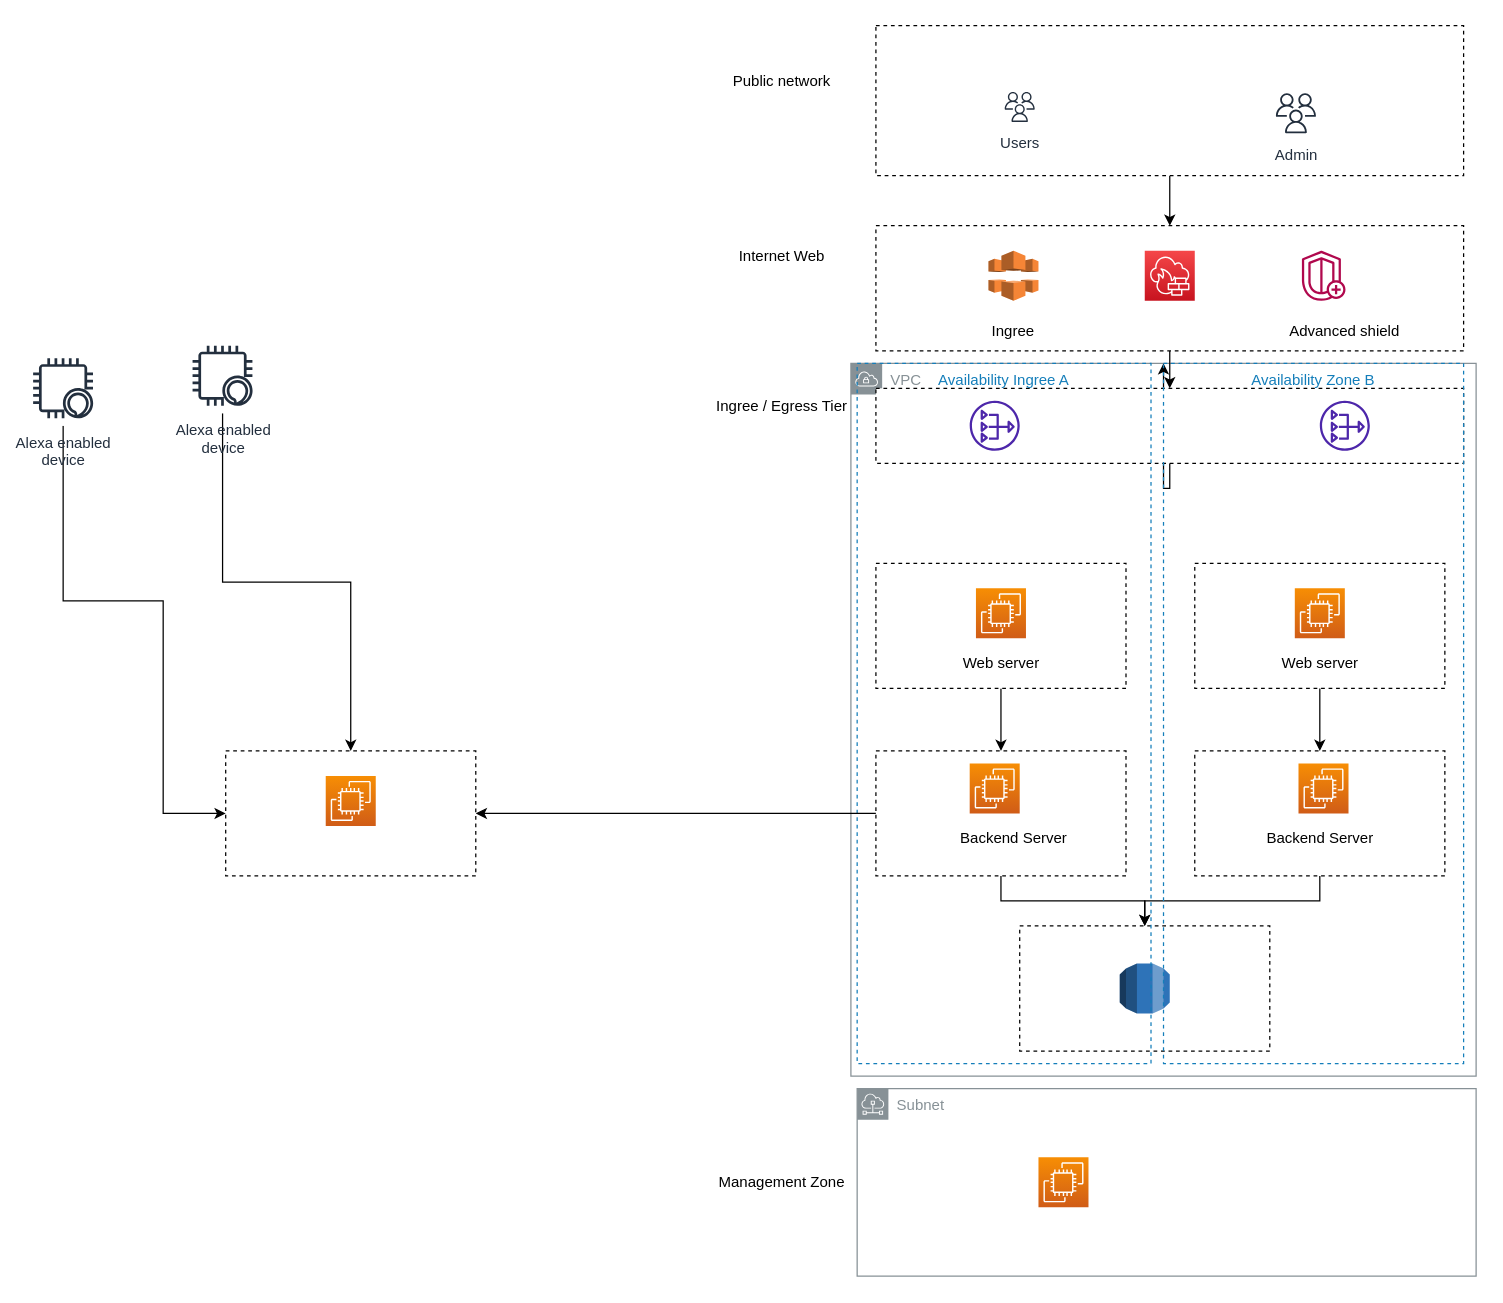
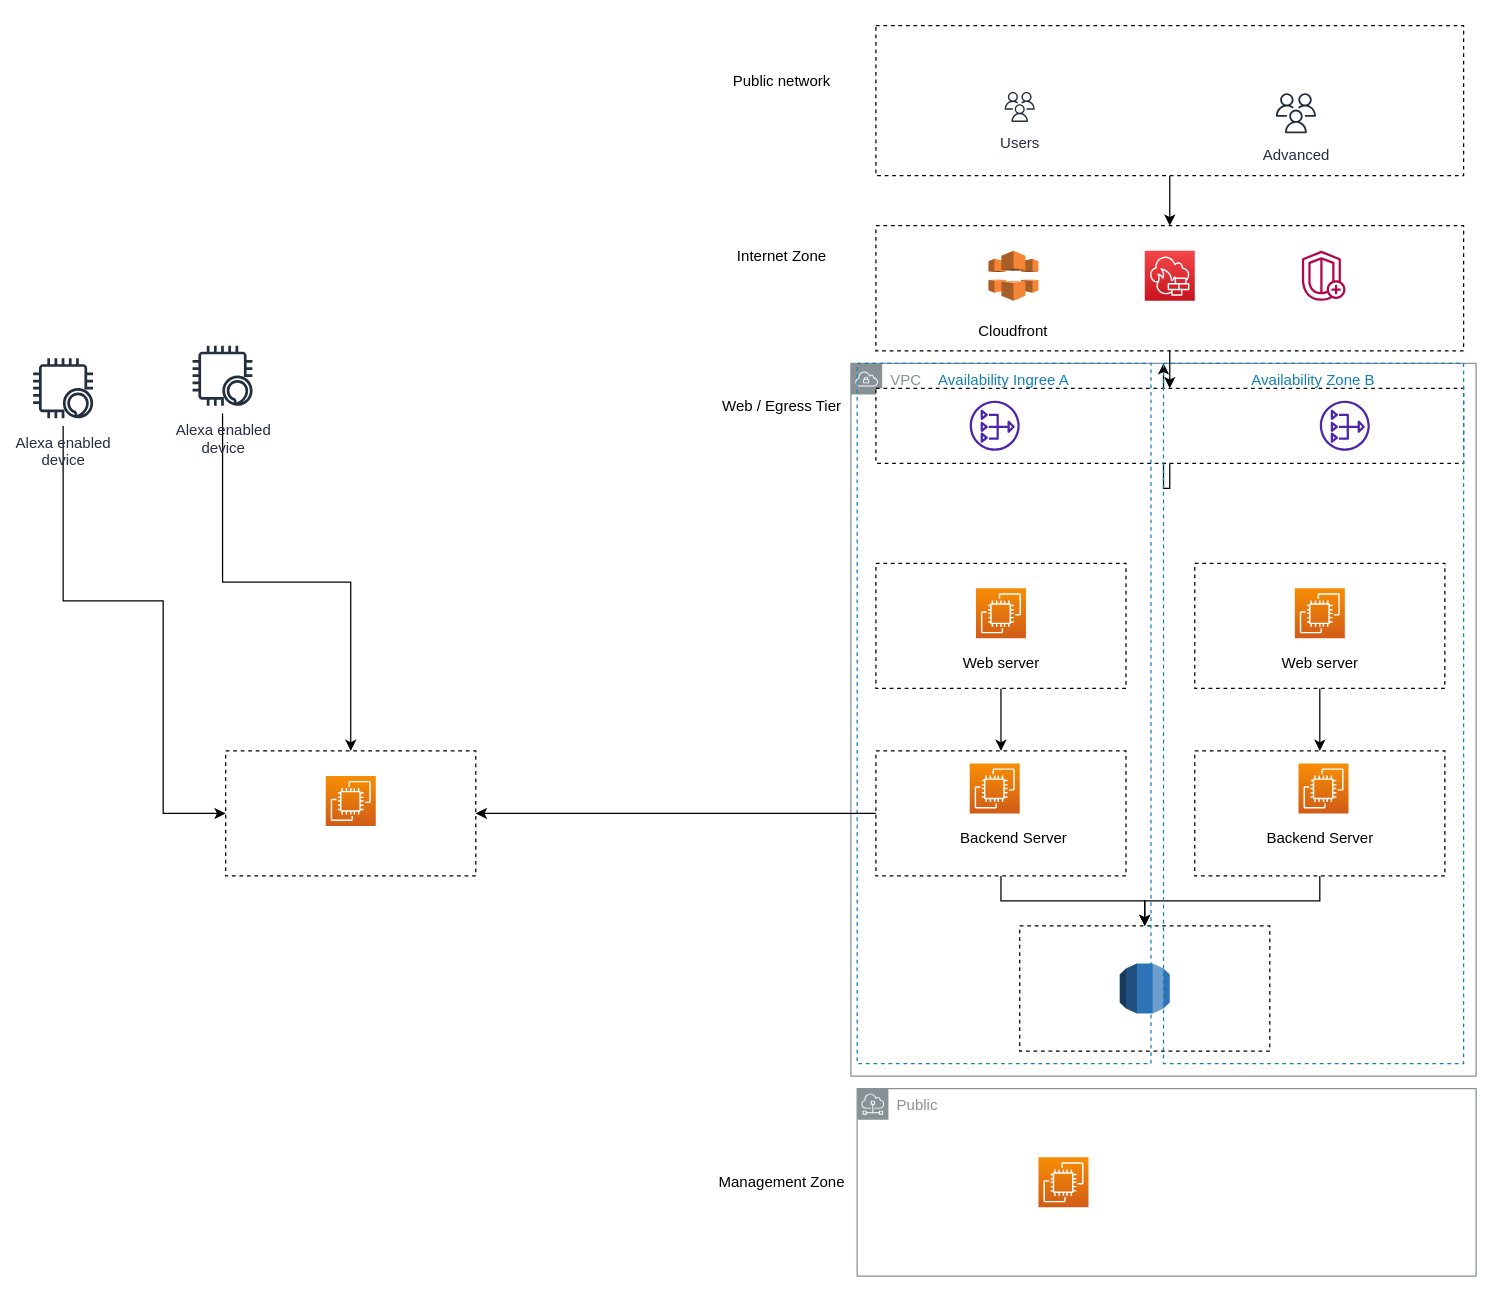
  <mxCell id="0" />
  <mxCell id="1" parent="0" />
  <mxCell id="2" value="VPC" style="sketch=0;outlineConnect=0;gradientColor=none;html=1;whiteSpace=wrap;fontSize=12;fontStyle=0;shape=mxgraph.aws4.group;grIcon=mxgraph.aws4.group_vpc;strokeColor=#879196;fillColor=none;verticalAlign=top;align=left;spacingLeft=30;fontColor=#879196;dashed=0;" vertex="1" parent="1"><mxGeometry x="680" y="290" width="500" height="570" as="geometry" /></mxCell>
  <mxCell id="3" style="edgeStyle=orthogonalEdgeStyle;rounded=0;orthogonalLoop=1;jettySize=auto;html=1;" edge="1" parent="1" source="4" target="2"><mxGeometry relative="1" as="geometry" /></mxCell>
  <mxCell id="4" value="" style="rounded=0;whiteSpace=wrap;html=1;dashed=1;" vertex="1" parent="1"><mxGeometry x="700" y="310" width="470" height="60" as="geometry" /></mxCell>
  <mxCell id="5" value="" style="edgeStyle=orthogonalEdgeStyle;rounded=0;orthogonalLoop=1;jettySize=auto;html=1;entryX=0.5;entryY=0;entryDx=0;entryDy=0;" edge="1" parent="1" source="6" target="10"><mxGeometry relative="1" as="geometry" /></mxCell>
  <mxCell id="6" value="" style="rounded=0;whiteSpace=wrap;html=1;dashed=1;" vertex="1" parent="1"><mxGeometry x="700" y="20" width="470" height="120" as="geometry" /></mxCell>
  <mxCell id="7" value="Users" style="sketch=0;outlineConnect=0;fontColor=#232F3E;gradientColor=none;strokeColor=#232F3E;fillColor=#ffffff;dashed=0;verticalLabelPosition=bottom;verticalAlign=top;align=center;html=1;fontSize=12;fontStyle=0;aspect=fixed;shape=mxgraph.aws4.resourceIcon;resIcon=mxgraph.aws4.users;" vertex="1" parent="1"><mxGeometry x="790" y="70" width="50" height="30" as="geometry" /></mxCell>
- <mxCell id="8" value="Admin" style="sketch=0;outlineConnect=0;fontColor=#232F3E;gradientColor=none;strokeColor=#232F3E;fillColor=#ffffff;dashed=0;verticalLabelPosition=bottom;verticalAlign=top;align=center;html=1;fontSize=12;fontStyle=0;aspect=fixed;shape=mxgraph.aws4.resourceIcon;resIcon=mxgraph.aws4.users;" vertex="1" parent="1"><mxGeometry x="1015.9" y="70" width="40" height="40" as="geometry" /></mxCell>
+ <mxCell id="8" value="Advanced" style="sketch=0;outlineConnect=0;fontColor=#232F3E;gradientColor=none;strokeColor=#232F3E;fillColor=#ffffff;dashed=0;verticalLabelPosition=bottom;verticalAlign=top;align=center;html=1;fontSize=12;fontStyle=0;aspect=fixed;shape=mxgraph.aws4.resourceIcon;resIcon=mxgraph.aws4.users;" vertex="1" parent="1"><mxGeometry x="1015.9" y="70" width="40" height="40" as="geometry" /></mxCell>
  <mxCell id="9" style="edgeStyle=orthogonalEdgeStyle;rounded=0;orthogonalLoop=1;jettySize=auto;html=1;entryX=0.5;entryY=0;entryDx=0;entryDy=0;" edge="1" parent="1" source="10" target="4"><mxGeometry relative="1" as="geometry" /></mxCell>
  <mxCell id="10" value="" style="rounded=0;whiteSpace=wrap;html=1;dashed=1;" vertex="1" parent="1"><mxGeometry x="700" y="180" width="470" height="100" as="geometry" /></mxCell>
- <mxCell id="11" value="Internet Web" style="text;html=1;strokeColor=none;fillColor=none;align=center;verticalAlign=middle;whiteSpace=wrap;rounded=0;" vertex="1" parent="1"><mxGeometry x="540" y="190" width="170" height="30" as="geometry" /></mxCell>
+ <mxCell id="11" value="Internet Zone" style="text;html=1;strokeColor=none;fillColor=none;align=center;verticalAlign=middle;whiteSpace=wrap;rounded=0;" vertex="1" parent="1"><mxGeometry x="540" y="190" width="170" height="30" as="geometry" /></mxCell>
  <mxCell id="12" value="" style="outlineConnect=0;dashed=0;verticalLabelPosition=bottom;verticalAlign=top;align=center;html=1;shape=mxgraph.aws3.cloudfront;fillColor=#F58536;gradientColor=none;" vertex="1" parent="1"><mxGeometry x="790" y="200" width="40" height="40" as="geometry" /></mxCell>
  <mxCell id="13" value="" style="sketch=0;points=[[0,0,0],[0.25,0,0],[0.5,0,0],[0.75,0,0],[1,0,0],[0,1,0],[0.25,1,0],[0.5,1,0],[0.75,1,0],[1,1,0],[0,0.25,0],[0,0.5,0],[0,0.75,0],[1,0.25,0],[1,0.5,0],[1,0.75,0]];outlineConnect=0;fontColor=#232F3E;gradientColor=#F54749;gradientDirection=north;fillColor=#C7131F;strokeColor=#ffffff;dashed=0;verticalLabelPosition=bottom;verticalAlign=top;align=center;html=1;fontSize=12;fontStyle=0;aspect=fixed;shape=mxgraph.aws4.resourceIcon;resIcon=mxgraph.aws4.network_firewall;" vertex="1" parent="1"><mxGeometry x="915" y="200" width="40" height="40" as="geometry" /></mxCell>
  <mxCell id="14" value="" style="sketch=0;outlineConnect=0;fontColor=#232F3E;gradientColor=none;fillColor=#B0084D;strokeColor=none;dashed=0;verticalLabelPosition=bottom;verticalAlign=top;align=center;html=1;fontSize=12;fontStyle=0;aspect=fixed;pointerEvents=1;shape=mxgraph.aws4.shield_shield_advanced;" vertex="1" parent="1"><mxGeometry x="1040" y="200" width="35.9" height="40" as="geometry" /></mxCell>
- <mxCell id="15" value="Ingree" style="text;html=1;strokeColor=none;fillColor=none;align=center;verticalAlign=middle;whiteSpace=wrap;rounded=0;" vertex="1" parent="1"><mxGeometry x="780" y="250" width="60" height="30" as="geometry" /></mxCell>
- <mxCell id="16" value="Advanced shield" style="text;html=1;strokeColor=none;fillColor=none;align=center;verticalAlign=middle;whiteSpace=wrap;rounded=0;" vertex="1" parent="1"><mxGeometry x="1010" y="250" width="130" height="30" as="geometry" /></mxCell>
+ <mxCell id="15" value="Cloudfront" style="text;html=1;strokeColor=none;fillColor=none;align=center;verticalAlign=middle;whiteSpace=wrap;rounded=0;" vertex="1" parent="1"><mxGeometry x="780" y="250" width="60" height="30" as="geometry" /></mxCell>
  <mxCell id="17" value="" style="sketch=0;outlineConnect=0;fontColor=#232F3E;gradientColor=none;fillColor=#4D27AA;strokeColor=none;dashed=0;verticalLabelPosition=bottom;verticalAlign=top;align=center;html=1;fontSize=12;fontStyle=0;aspect=fixed;pointerEvents=1;shape=mxgraph.aws4.nat_gateway;" vertex="1" parent="1"><mxGeometry x="1055" y="320" width="40" height="40" as="geometry" /></mxCell>
  <mxCell id="18" style="edgeStyle=orthogonalEdgeStyle;rounded=0;orthogonalLoop=1;jettySize=auto;html=1;entryX=0.5;entryY=0;entryDx=0;entryDy=0;" edge="1" parent="1" source="19" target="38"><mxGeometry relative="1" as="geometry" /></mxCell>
  <mxCell id="19" value="" style="rounded=0;whiteSpace=wrap;html=1;dashed=1;" vertex="1" parent="1"><mxGeometry x="700" y="450" width="200" height="100" as="geometry" /></mxCell>
  <mxCell id="20" value="" style="sketch=0;points=[[0,0,0],[0.25,0,0],[0.5,0,0],[0.75,0,0],[1,0,0],[0,1,0],[0.25,1,0],[0.5,1,0],[0.75,1,0],[1,1,0],[0,0.25,0],[0,0.5,0],[0,0.75,0],[1,0.25,0],[1,0.5,0],[1,0.75,0]];outlineConnect=0;fontColor=#232F3E;gradientColor=#F78E04;gradientDirection=north;fillColor=#D05C17;strokeColor=#ffffff;dashed=0;verticalLabelPosition=bottom;verticalAlign=top;align=center;html=1;fontSize=12;fontStyle=0;aspect=fixed;shape=mxgraph.aws4.resourceIcon;resIcon=mxgraph.aws4.ec2;" vertex="1" parent="1"><mxGeometry x="780" y="470" width="40" height="40" as="geometry" /></mxCell>
  <mxCell id="21" value="" style="rounded=0;whiteSpace=wrap;html=1;dashed=1;" vertex="1" parent="1"><mxGeometry x="815" y="740" width="200" height="100" as="geometry" /></mxCell>
  <mxCell id="22" value="" style="outlineConnect=0;dashed=0;verticalLabelPosition=bottom;verticalAlign=top;align=center;html=1;shape=mxgraph.aws3.rds;fillColor=#2E73B8;gradientColor=none;" vertex="1" parent="1"><mxGeometry x="895" y="770" width="40" height="40" as="geometry" /></mxCell>
  <mxCell id="23" style="edgeStyle=orthogonalEdgeStyle;rounded=0;orthogonalLoop=1;jettySize=auto;html=1;entryX=0.5;entryY=0;entryDx=0;entryDy=0;" edge="1" parent="1" source="24" target="21"><mxGeometry relative="1" as="geometry" /></mxCell>
  <mxCell id="24" value="" style="rounded=0;whiteSpace=wrap;html=1;dashed=1;" vertex="1" parent="1"><mxGeometry x="955" y="600" width="200" height="100" as="geometry" /></mxCell>
  <mxCell id="25" value="" style="sketch=0;points=[[0,0,0],[0.25,0,0],[0.5,0,0],[0.75,0,0],[1,0,0],[0,1,0],[0.25,1,0],[0.5,1,0],[0.75,1,0],[1,1,0],[0,0.25,0],[0,0.5,0],[0,0.75,0],[1,0.25,0],[1,0.5,0],[1,0.75,0]];outlineConnect=0;fontColor=#232F3E;gradientColor=#F78E04;gradientDirection=north;fillColor=#D05C17;strokeColor=#ffffff;dashed=0;verticalLabelPosition=bottom;verticalAlign=top;align=center;html=1;fontSize=12;fontStyle=0;aspect=fixed;shape=mxgraph.aws4.resourceIcon;resIcon=mxgraph.aws4.ec2;" vertex="1" parent="1"><mxGeometry x="1037.95" y="610" width="40" height="40" as="geometry" /></mxCell>
  <mxCell id="26" value="" style="rounded=0;whiteSpace=wrap;html=1;dashed=1;" vertex="1" parent="1"><mxGeometry x="955" y="450" width="200" height="100" as="geometry" /></mxCell>
  <mxCell id="27" value="" style="sketch=0;points=[[0,0,0],[0.25,0,0],[0.5,0,0],[0.75,0,0],[1,0,0],[0,1,0],[0.25,1,0],[0.5,1,0],[0.75,1,0],[1,1,0],[0,0.25,0],[0,0.5,0],[0,0.75,0],[1,0.25,0],[1,0.5,0],[1,0.75,0]];outlineConnect=0;fontColor=#232F3E;gradientColor=#F78E04;gradientDirection=north;fillColor=#D05C17;strokeColor=#ffffff;dashed=0;verticalLabelPosition=bottom;verticalAlign=top;align=center;html=1;fontSize=12;fontStyle=0;aspect=fixed;shape=mxgraph.aws4.resourceIcon;resIcon=mxgraph.aws4.ec2;" vertex="1" parent="1"><mxGeometry x="1035" y="470" width="40" height="40" as="geometry" /></mxCell>
  <mxCell id="28" value="Public network" style="text;html=1;strokeColor=none;fillColor=none;align=center;verticalAlign=middle;whiteSpace=wrap;rounded=0;" vertex="1" parent="1"><mxGeometry x="540" y="50" width="170" height="30" as="geometry" /></mxCell>
- <mxCell id="29" value="Ingree / Egress Tier" style="text;html=1;strokeColor=none;fillColor=none;align=center;verticalAlign=middle;whiteSpace=wrap;rounded=0;" vertex="1" parent="1"><mxGeometry x="540" y="310" width="170" height="30" as="geometry" /></mxCell>
+ <mxCell id="29" value="Web / Egress Tier" style="text;html=1;strokeColor=none;fillColor=none;align=center;verticalAlign=middle;whiteSpace=wrap;rounded=0;" vertex="1" parent="1"><mxGeometry x="540" y="310" width="170" height="30" as="geometry" /></mxCell>
  <mxCell id="30" value="Web server" style="text;html=1;strokeColor=none;fillColor=none;align=center;verticalAlign=middle;whiteSpace=wrap;rounded=0;" vertex="1" parent="1"><mxGeometry x="727.5" y="520" width="145" height="20" as="geometry" /></mxCell>
  <mxCell id="31" style="edgeStyle=orthogonalEdgeStyle;rounded=0;orthogonalLoop=1;jettySize=auto;html=1;entryX=0.5;entryY=0;entryDx=0;entryDy=0;exitX=0.5;exitY=1;exitDx=0;exitDy=0;" edge="1" parent="1" source="26" target="24"><mxGeometry relative="1" as="geometry" /></mxCell>
  <mxCell id="32" value="Web server" style="text;html=1;strokeColor=none;fillColor=none;align=center;verticalAlign=middle;whiteSpace=wrap;rounded=0;" vertex="1" parent="1"><mxGeometry x="982.5" y="520" width="145" height="20" as="geometry" /></mxCell>
  <mxCell id="33" value="Backend Server" style="text;html=1;strokeColor=none;fillColor=none;align=center;verticalAlign=middle;whiteSpace=wrap;rounded=0;" vertex="1" parent="1"><mxGeometry x="982.5" y="660" width="145" height="20" as="geometry" /></mxCell>
  <mxCell id="34" value="Availability Ingree A" style="fillColor=none;strokeColor=#147EBA;dashed=1;verticalAlign=top;fontStyle=0;fontColor=#147EBA;whiteSpace=wrap;html=1;" vertex="1" parent="1"><mxGeometry x="685" y="290" width="235" height="560" as="geometry" /></mxCell>
  <mxCell id="35" value="Availability Zone B" style="fillColor=none;strokeColor=#147EBA;dashed=1;verticalAlign=top;fontStyle=0;fontColor=#147EBA;whiteSpace=wrap;html=1;" vertex="1" parent="1"><mxGeometry x="930" y="290" width="240" height="560" as="geometry" /></mxCell>
  <mxCell id="36" style="edgeStyle=orthogonalEdgeStyle;rounded=0;orthogonalLoop=1;jettySize=auto;html=1;entryX=0.5;entryY=0;entryDx=0;entryDy=0;" edge="1" parent="1" source="38" target="21"><mxGeometry relative="1" as="geometry" /></mxCell>
  <mxCell id="37" style="edgeStyle=orthogonalEdgeStyle;rounded=0;orthogonalLoop=1;jettySize=auto;html=1;" edge="1" parent="1" source="38" target="45"><mxGeometry relative="1" as="geometry" /></mxCell>
  <mxCell id="38" value="" style="rounded=0;whiteSpace=wrap;html=1;dashed=1;" vertex="1" parent="1"><mxGeometry x="700" y="600" width="200" height="100" as="geometry" /></mxCell>
  <mxCell id="39" value="" style="sketch=0;points=[[0,0,0],[0.25,0,0],[0.5,0,0],[0.75,0,0],[1,0,0],[0,1,0],[0.25,1,0],[0.5,1,0],[0.75,1,0],[1,1,0],[0,0.25,0],[0,0.5,0],[0,0.75,0],[1,0.25,0],[1,0.5,0],[1,0.75,0]];outlineConnect=0;fontColor=#232F3E;gradientColor=#F78E04;gradientDirection=north;fillColor=#D05C17;strokeColor=#ffffff;dashed=0;verticalLabelPosition=bottom;verticalAlign=top;align=center;html=1;fontSize=12;fontStyle=0;aspect=fixed;shape=mxgraph.aws4.resourceIcon;resIcon=mxgraph.aws4.ec2;" vertex="1" parent="1"><mxGeometry x="830" y="925" width="40" height="40" as="geometry" /></mxCell>
  <mxCell id="40" value="Backend Server" style="text;html=1;strokeColor=none;fillColor=none;align=center;verticalAlign=middle;whiteSpace=wrap;rounded=0;" vertex="1" parent="1"><mxGeometry x="737.5" y="660" width="145" height="20" as="geometry" /></mxCell>
  <mxCell id="41" value="" style="sketch=0;outlineConnect=0;fontColor=#232F3E;gradientColor=none;fillColor=#4D27AA;strokeColor=none;dashed=0;verticalLabelPosition=bottom;verticalAlign=top;align=center;html=1;fontSize=12;fontStyle=0;aspect=fixed;pointerEvents=1;shape=mxgraph.aws4.nat_gateway;" vertex="1" parent="1"><mxGeometry x="775" y="320" width="40" height="40" as="geometry" /></mxCell>
- <mxCell id="42" value="Subnet" style="sketch=0;outlineConnect=0;gradientColor=none;html=1;whiteSpace=wrap;fontSize=12;fontStyle=0;shape=mxgraph.aws4.group;grIcon=mxgraph.aws4.group_subnet;strokeColor=#879196;fillColor=none;verticalAlign=top;align=left;spacingLeft=30;fontColor=#879196;dashed=0;" vertex="1" parent="1"><mxGeometry x="685" y="870" width="495" height="150" as="geometry" /></mxCell>
+ <mxCell id="42" value="Public" style="sketch=0;outlineConnect=0;gradientColor=none;html=1;whiteSpace=wrap;fontSize=12;fontStyle=0;shape=mxgraph.aws4.group;grIcon=mxgraph.aws4.group_subnet;strokeColor=#879196;fillColor=none;verticalAlign=top;align=left;spacingLeft=30;fontColor=#879196;dashed=0;" vertex="1" parent="1"><mxGeometry x="685" y="870" width="495" height="150" as="geometry" /></mxCell>
  <mxCell id="43" value="Management Zone" style="text;html=1;strokeColor=none;fillColor=none;align=center;verticalAlign=middle;whiteSpace=wrap;rounded=0;" vertex="1" parent="1"><mxGeometry x="540" y="930" width="170" height="30" as="geometry" /></mxCell>
  <mxCell id="44" value="" style="sketch=0;points=[[0,0,0],[0.25,0,0],[0.5,0,0],[0.75,0,0],[1,0,0],[0,1,0],[0.25,1,0],[0.5,1,0],[0.75,1,0],[1,1,0],[0,0.25,0],[0,0.5,0],[0,0.75,0],[1,0.25,0],[1,0.5,0],[1,0.75,0]];outlineConnect=0;fontColor=#232F3E;gradientColor=#F78E04;gradientDirection=north;fillColor=#D05C17;strokeColor=#ffffff;dashed=0;verticalLabelPosition=bottom;verticalAlign=top;align=center;html=1;fontSize=12;fontStyle=0;aspect=fixed;shape=mxgraph.aws4.resourceIcon;resIcon=mxgraph.aws4.ec2;" vertex="1" parent="1"><mxGeometry x="775" y="610" width="40" height="40" as="geometry" /></mxCell>
  <mxCell id="45" value="" style="rounded=0;whiteSpace=wrap;html=1;dashed=1;" vertex="1" parent="1"><mxGeometry x="180" y="600" width="200" height="100" as="geometry" /></mxCell>
  <mxCell id="46" value="" style="sketch=0;points=[[0,0,0],[0.25,0,0],[0.5,0,0],[0.75,0,0],[1,0,0],[0,1,0],[0.25,1,0],[0.5,1,0],[0.75,1,0],[1,1,0],[0,0.25,0],[0,0.5,0],[0,0.75,0],[1,0.25,0],[1,0.5,0],[1,0.75,0]];outlineConnect=0;fontColor=#232F3E;gradientColor=#F78E04;gradientDirection=north;fillColor=#D05C17;strokeColor=#ffffff;dashed=0;verticalLabelPosition=bottom;verticalAlign=top;align=center;html=1;fontSize=12;fontStyle=0;aspect=fixed;shape=mxgraph.aws4.resourceIcon;resIcon=mxgraph.aws4.ec2;" vertex="1" parent="1"><mxGeometry x="260" y="620" width="40" height="40" as="geometry" /></mxCell>
  <mxCell id="47" style="edgeStyle=orthogonalEdgeStyle;rounded=0;orthogonalLoop=1;jettySize=auto;html=1;entryX=0;entryY=0.5;entryDx=0;entryDy=0;" edge="1" parent="1" source="48" target="45"><mxGeometry relative="1" as="geometry"><Array as="points"><mxPoint x="50" y="480" /><mxPoint x="130" y="480" /><mxPoint x="130" y="650" /></Array></mxGeometry></mxCell>
  <mxCell id="48" value="Alexa enabled&#10;device" style="sketch=0;outlineConnect=0;fontColor=#232F3E;gradientColor=none;strokeColor=#232F3E;fillColor=#ffffff;dashed=0;verticalLabelPosition=bottom;verticalAlign=top;align=center;html=1;fontSize=12;fontStyle=0;aspect=fixed;shape=mxgraph.aws4.resourceIcon;resIcon=mxgraph.aws4.alexa_enabled_device;" vertex="1" parent="1"><mxGeometry x="20" y="280" width="60" height="60" as="geometry" /></mxCell>
  <mxCell id="49" style="edgeStyle=orthogonalEdgeStyle;rounded=0;orthogonalLoop=1;jettySize=auto;html=1;entryX=0.5;entryY=0;entryDx=0;entryDy=0;" edge="1" parent="1" source="50" target="45"><mxGeometry relative="1" as="geometry" /></mxCell>
  <mxCell id="50" value="Alexa enabled&#10;device" style="sketch=0;outlineConnect=0;fontColor=#232F3E;gradientColor=none;strokeColor=#232F3E;fillColor=#ffffff;dashed=0;verticalLabelPosition=bottom;verticalAlign=top;align=center;html=1;fontSize=12;fontStyle=0;aspect=fixed;shape=mxgraph.aws4.resourceIcon;resIcon=mxgraph.aws4.alexa_enabled_device;" vertex="1" parent="1"><mxGeometry x="147.5" y="270" width="60" height="60" as="geometry" /></mxCell>
